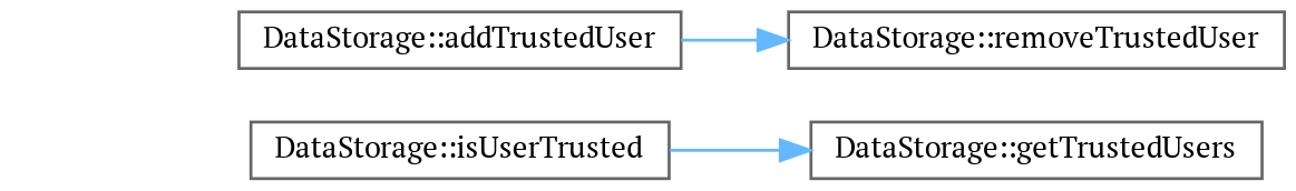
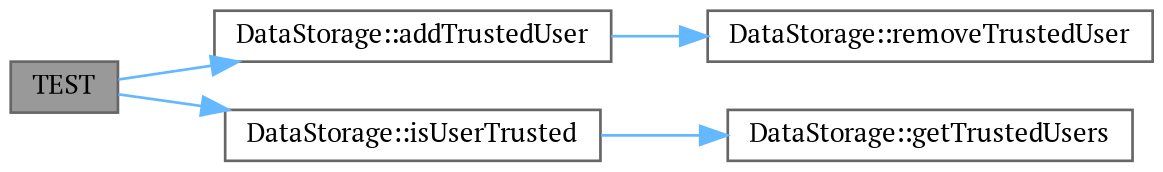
  digraph {
    fontname="PT Serif"
    rankdir=LR
    node [color=grey40 fillcolor=white fontname="PT Serif" fontsize=10 shape=box style=filled]
    edge [color=steelblue1 fontname="PT Serif" fontsize=10 labelfontname=Helvetica labelfontsize=10 style=solid]
+   n1 [color=gray40 fillcolor=grey60 fontcolor=black height=0.2 label=TEST width=0.4]
    n2 [height=0.2 label="DataStorage::addTrustedUser" width=0.4]
    n3 [height=0.2 label="DataStorage::isUserTrusted" width=0.4]
    n4 [height=0.2 label="DataStorage::removeTrustedUser" width=0.4]
    n5 [height=0.2 label="DataStorage::getTrustedUsers" width=0.4]
+   n1 -> n2
+   n1 -> n3
    n2 -> n4
    n3 -> n5
  }
